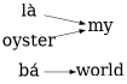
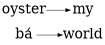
  digraph {
    rankdir=LR
    node [fontsize=30 margin=0 shape=plaintext]
    n1 [label=world]
-   n2 [label="là"]
    n3 [label=my]
    n4 [label="bá"]
    n5 [label=oyster]
-   n2 -> n3
    n4 -> n1
    n5 -> n3
  }
